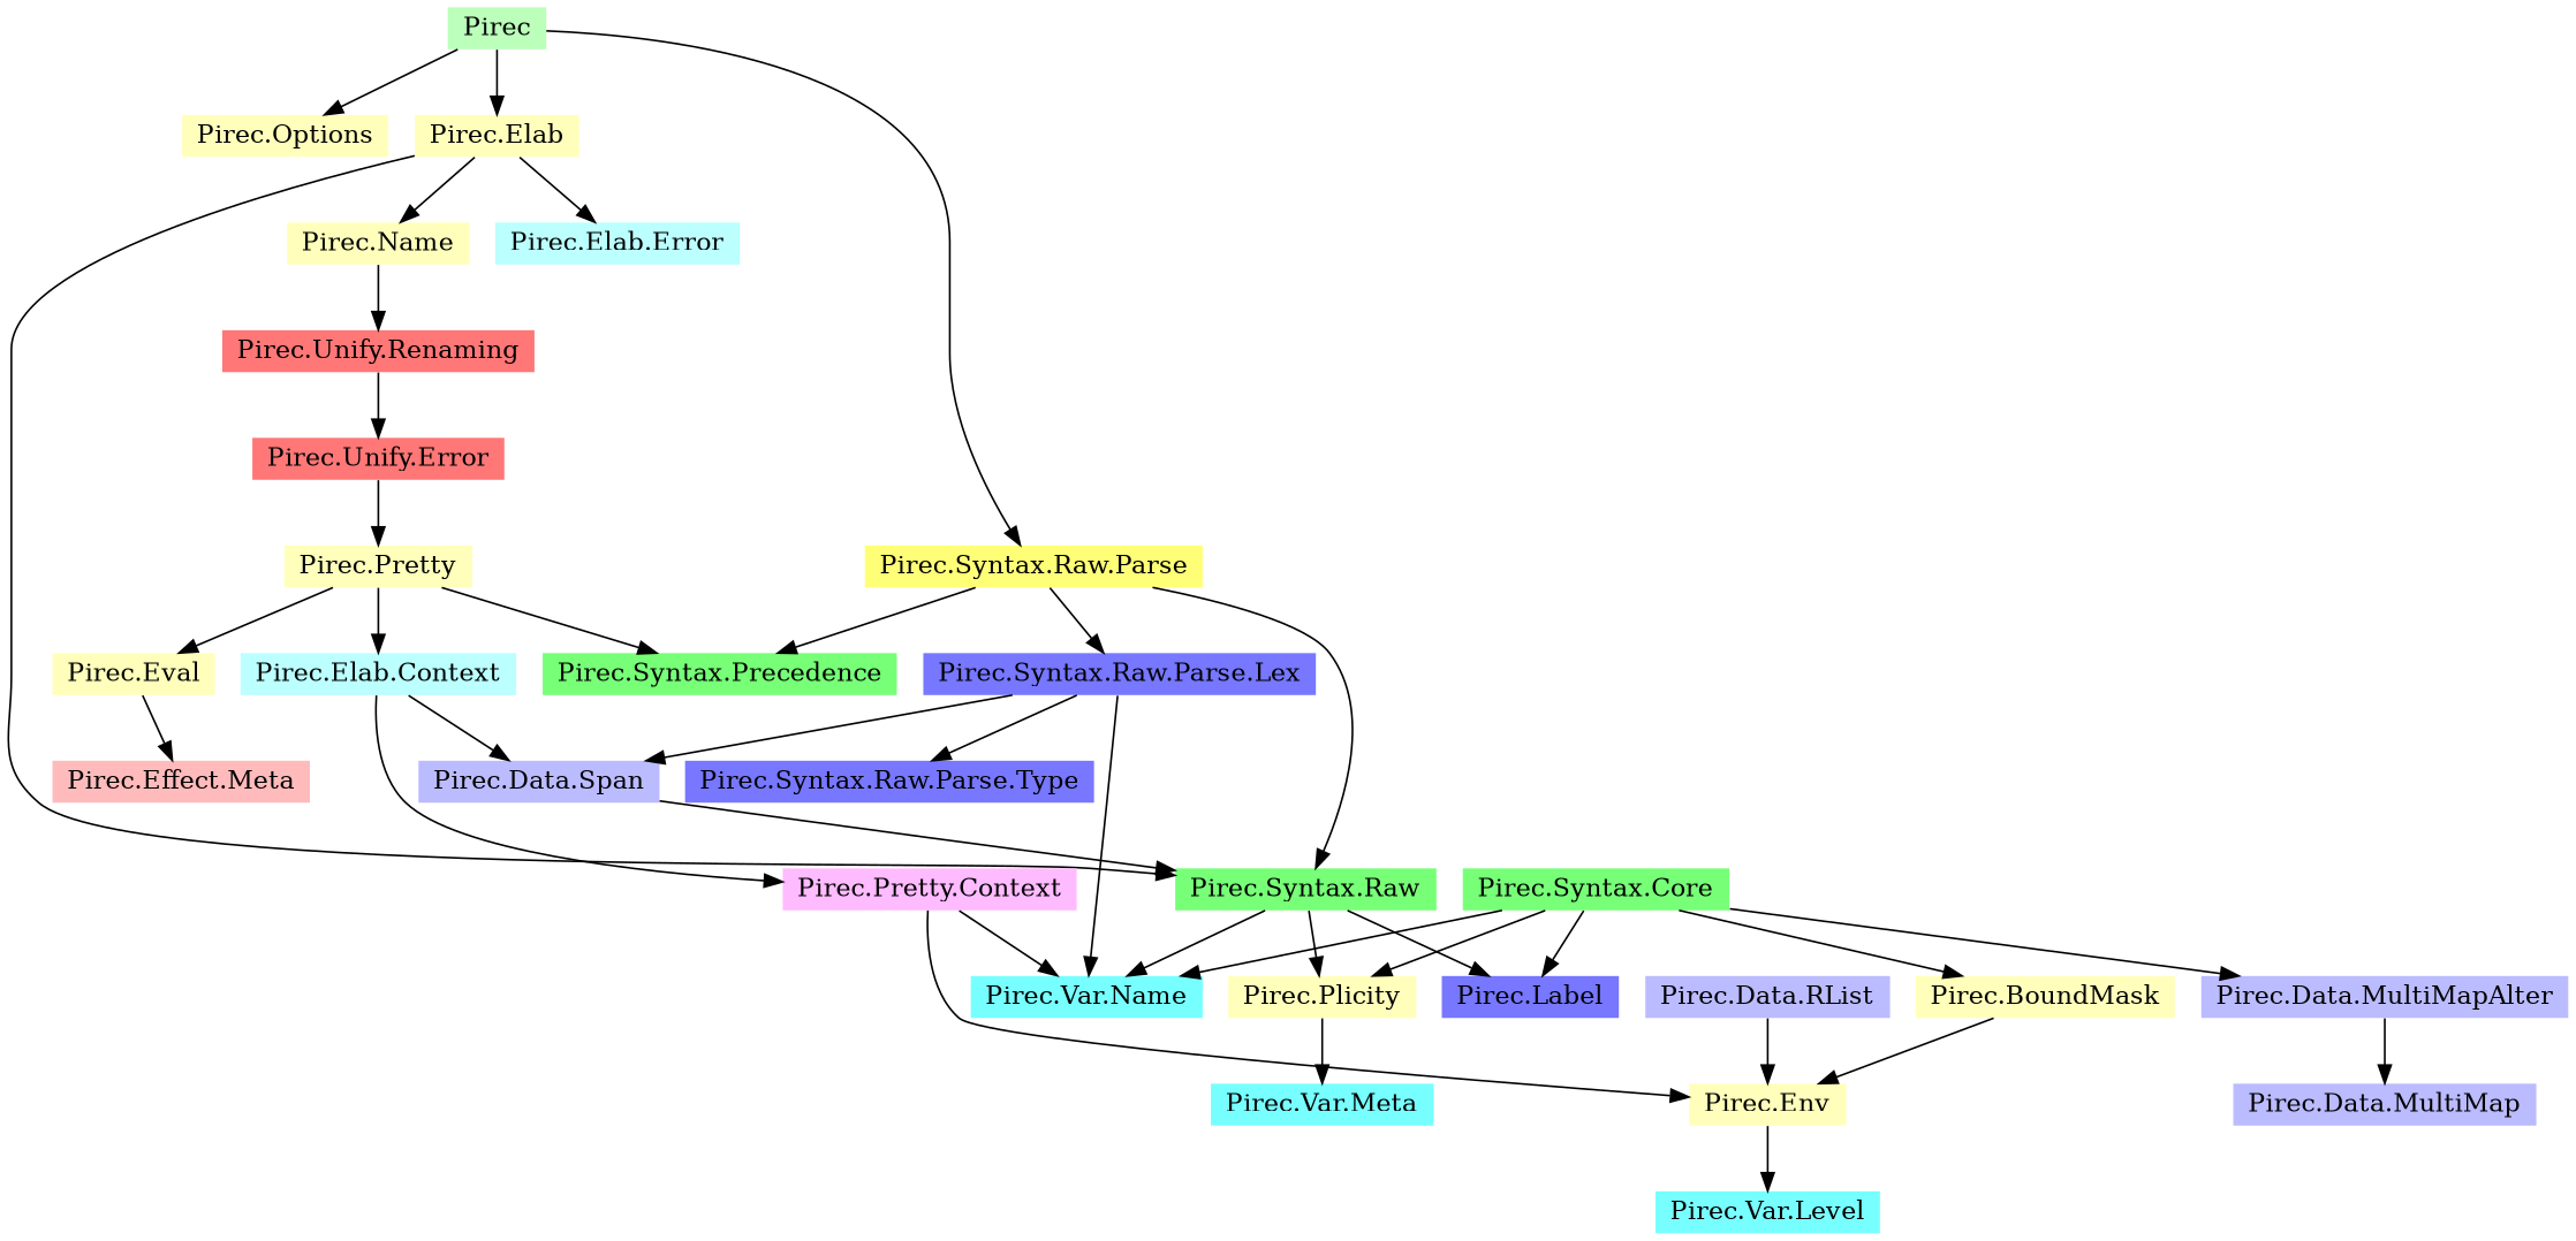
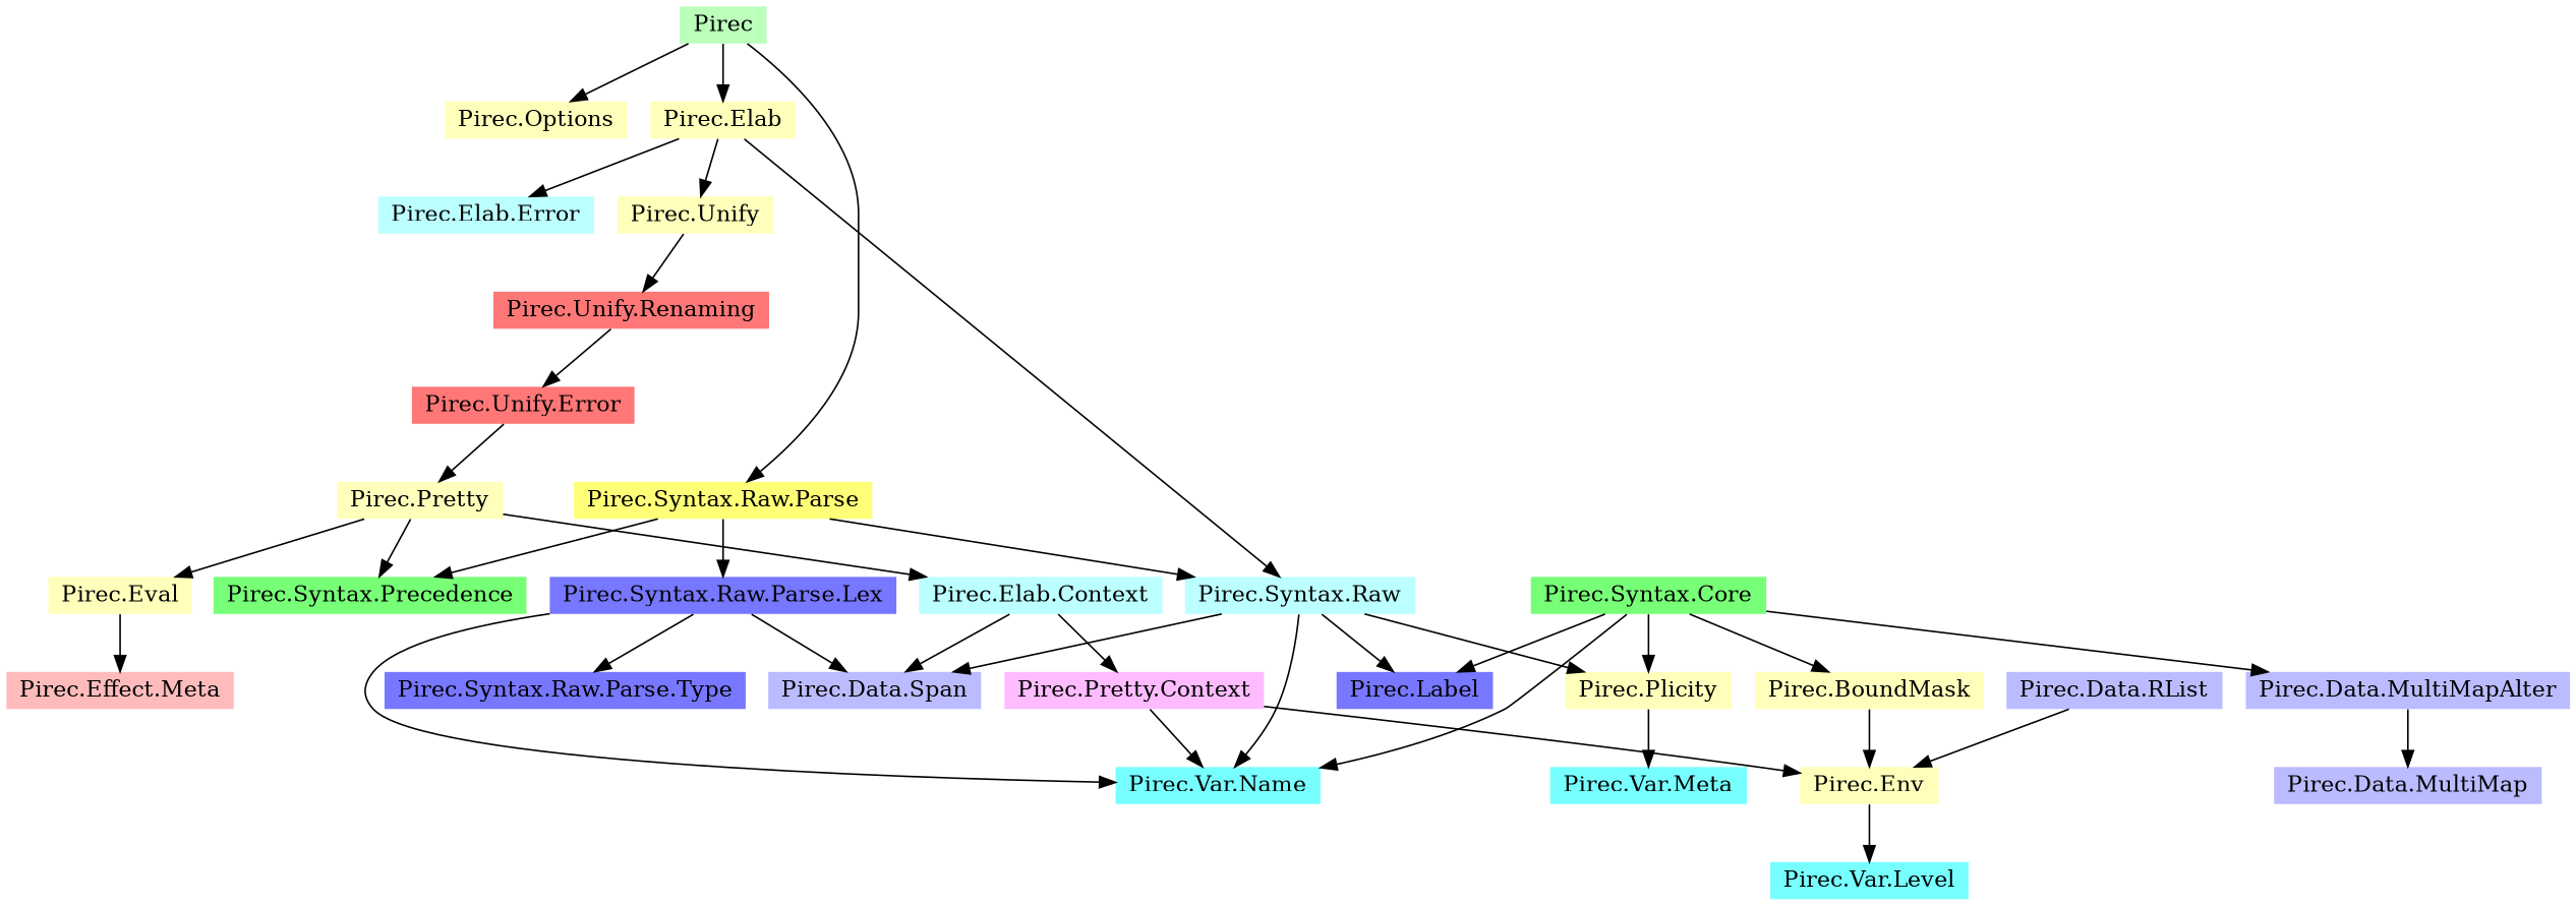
  digraph {
    nodesep=0.2
    node [fillcolor="#ffffbb" shape=none style=filled]
    n1 [fillcolor="#bbffbb" height=0 label=Pirec]
    n2 [height=0 label="Pirec.Options"]
    n3 [height=0 label="Pirec.Elab"]
    n4 [fillcolor="#ffff77" height=0 label="Pirec.Syntax.Raw.Parse"]
-   n5 [height=0 label="Pirec.Name"]
+   n5 [height=0 label="Pirec.Unify"]
    n6 [fillcolor="#bbffff" height=0 label="Pirec.Elab.Error"]
-   n7 [fillcolor="#77ff77" height=0 label="Pirec.Syntax.Raw"]
+   n7 [fillcolor="#bbffff" height=0 label="Pirec.Syntax.Raw"]
    n8 [fillcolor="#77ff77" height=0 label="Pirec.Syntax.Precedence"]
    n9 [fillcolor="#7777ff" height=0 label="Pirec.Syntax.Raw.Parse.Lex"]
    n10 [fillcolor="#ff7777" height=0 label="Pirec.Unify.Renaming"]
    n11 [fillcolor="#ff7777" height=0 label="Pirec.Unify.Error"]
    n12 [height=0 label="Pirec.Eval"]
    n13 [fillcolor="#ffbbbb" height=0 label="Pirec.Effect.Meta"]
    n14 [height=0 label="Pirec.Pretty"]
    n15 [fillcolor="#bbffff" height=0 label="Pirec.Elab.Context"]
    n16 [fillcolor="#bbbbff" height=0 label="Pirec.Data.Span"]
    n17 [fillcolor="#ffbbff" height=0 label="Pirec.Pretty.Context"]
    n18 [height=0 label="Pirec.Plicity"]
    n19 [fillcolor="#7777ff" height=0 label="Pirec.Label"]
    n20 [fillcolor="#77ffff" height=0 label="Pirec.Var.Name"]
    n21 [height=0 label="Pirec.BoundMask"]
    n22 [height=0 label="Pirec.Env"]
    n23 [fillcolor="#77ffff" height=0 label="Pirec.Var.Level"]
    n24 [fillcolor="#77ffff" height=0 label="Pirec.Var.Meta"]
    n25 [fillcolor="#bbbbff" height=0 label="Pirec.Data.RList"]
    n26 [fillcolor="#77ff77" height=0 label="Pirec.Syntax.Core"]
    n27 [fillcolor="#bbbbff" height=0 label="Pirec.Data.MultiMapAlter"]
    n28 [fillcolor="#bbbbff" height=0 label="Pirec.Data.MultiMap"]
    n29 [fillcolor="#7777ff" height=0 label="Pirec.Syntax.Raw.Parse.Type"]
    n1 -> n2
    n1 -> n3
    n1 -> n4
    n3 -> n5
    n3 -> n6
    n3 -> n7
    n4 -> n7
    n4 -> n8
    n4 -> n9
    n5 -> n10
-   n16 -> n7
+   n7 -> n16
    n7 -> n18
    n7 -> n19
    n7 -> n20
    n9 -> n16
    n9 -> n20
    n9 -> n29
    n10 -> n11
    n11 -> n14
    n12 -> n13
    n14 -> n8
    n14 -> n12
    n14 -> n15
    n15 -> n16
    n15 -> n17
    n17 -> n20
    n17 -> n22
    n18 -> n24
    n21 -> n22
    n22 -> n23
    n25 -> n22
    n26 -> n18
    n26 -> n19
    n26 -> n20
    n26 -> n21
    n26 -> n27
    n27 -> n28
  }
